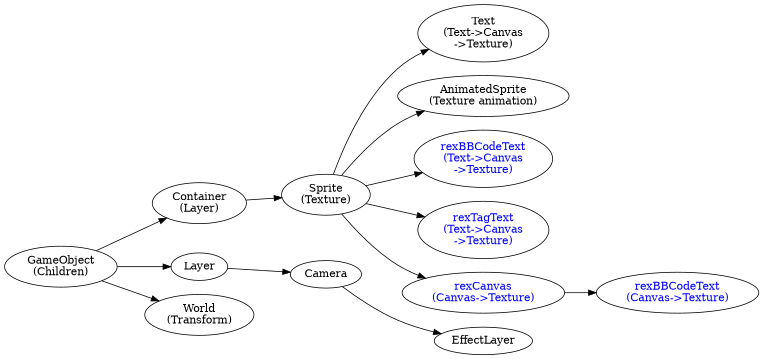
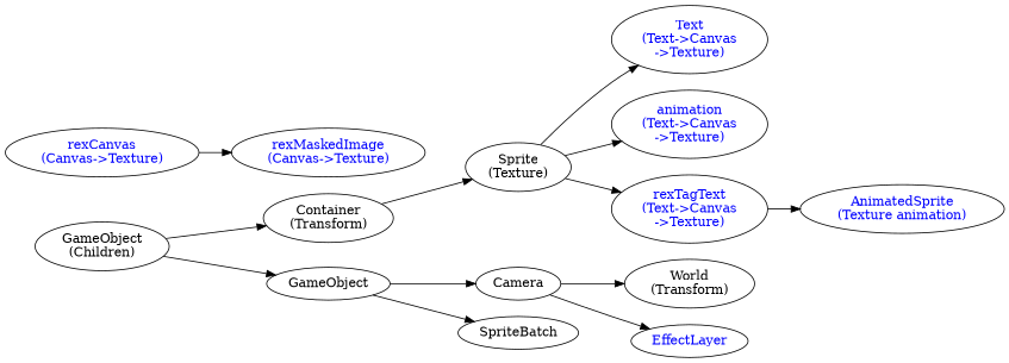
  digraph {
    rankdir=LR
    n1 [label="GameObject\n(Children)"]
-   n2 [label="Container\n(Layer)"]
-   n3 [label=Layer]
+   n2 [label="Container\n(Transform)"]
+   n3 [label=GameObject]
    n4 [label="World\n(Transform)"]
    n5 [label="Sprite\n(Texture)"]
    n6 [label=Camera]
-   n8 [label="Text\n(Text->Canvas\n->Texture)"]
-   n9 [label="AnimatedSprite\n(Texture animation)"]
-   n10 [fontcolor=blue label="rexBBCodeText\n(Text->Canvas\n->Texture)"]
+   n7 [label=SpriteBatch]
+   n8 [label="Text\n(Text->Canvas\n->Texture)" fontcolor=blue]
+   n9 [label="AnimatedSprite\n(Texture animation)" fontcolor=blue]
+   n10 [fontcolor=blue label="animation\n(Text->Canvas\n->Texture)"]
    n11 [fontcolor=blue label="rexTagText\n(Text->Canvas\n->Texture)"]
    n12 [fontcolor=blue label="rexCanvas\n(Canvas->Texture)"]
-   n13 [fontcolor=blue label="rexBBCodeText\n(Canvas->Texture)"]
-   n14 [label=EffectLayer]
+   n13 [fontcolor=blue label="rexMaskedImage\n(Canvas->Texture)"]
+   n14 [label=EffectLayer fontcolor=blue]
    n1 -> n2
    n1 -> n3
-   n1 -> n4
+   n6 -> n4
    n2 -> n5
    n3 -> n6
+   n3 -> n7
    n5 -> n8
-   n5 -> n9
+   n11 -> n9
    n5 -> n10
    n5 -> n11
-   n5 -> n12
    n6 -> n14
    n12 -> n13
  }
